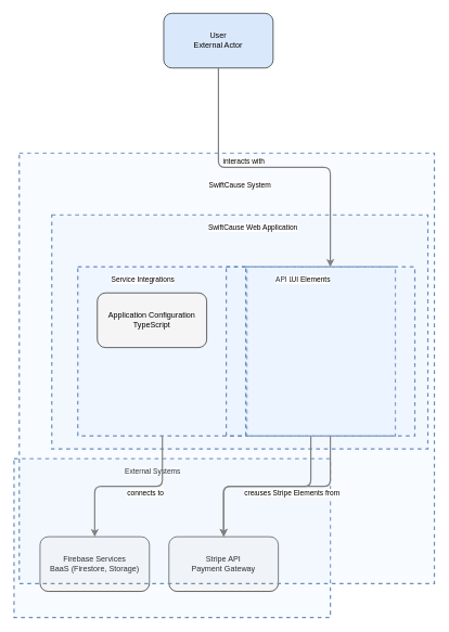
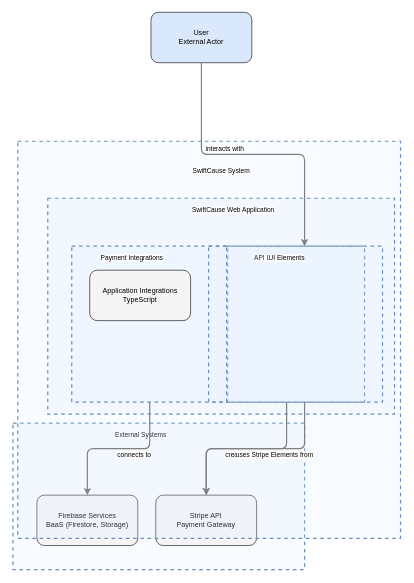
  <mxCell id="0" />
  <mxCell id="1" parent="0" />
  <mxCell id="2" value="" style="html=1;whiteSpace=wrap;container=1;fillColor=#dae8fc;strokeColor=#6c8ebf;dashed=1;fillOpacity=20;strokeWidth=2;containerType=none;recursiveResize=0;movable=1;resizable=1;autosize=0;dropTarget=0" vertex="1" parent="8"><mxGeometry x="40" y="80" width="260" height="260" as="geometry" /></mxCell>
- <mxCell id="3" value="Service Integrations" style="edgeLabel;html=1;align=center;verticalAlign=middle;resizable=0;labelBackgroundColor=white;spacing=5" vertex="1" parent="8"><mxGeometry x="48" y="88" width="184" height="24" as="geometry" /></mxCell>
+ <mxCell id="3" value="Payment Integrations" style="edgeLabel;html=1;align=center;verticalAlign=middle;resizable=0;labelBackgroundColor=white;spacing=5" vertex="1" parent="8"><mxGeometry x="48" y="88" width="184" height="24" as="geometry" /></mxCell>
  <mxCell id="4" value="" style="html=1;whiteSpace=wrap;container=1;fillColor=#dae8fc;strokeColor=#6c8ebf;dashed=1;fillOpacity=20;strokeWidth=2;containerType=none;recursiveResize=0;movable=1;resizable=1;autosize=0;dropTarget=0" vertex="1" parent="8"><mxGeometry x="268.158" y="80" width="260" height="260" as="geometry" /></mxCell>
  <mxCell id="5" value="API Layer" style="edgeLabel;html=1;align=center;verticalAlign=middle;resizable=0;labelBackgroundColor=white;spacing=5" vertex="1" parent="8"><mxGeometry x="276.158" y="88" width="184" height="24" as="geometry" /></mxCell>
  <mxCell id="6" value="" style="html=1;whiteSpace=wrap;container=1;fillColor=#dae8fc;strokeColor=#6c8ebf;dashed=1;fillOpacity=20;strokeWidth=2;containerType=none;recursiveResize=0;movable=1;resizable=1;autosize=0;dropTarget=0" vertex="1" parent="8"><mxGeometry x="298.158" y="80" width="260" height="260" as="geometry" /></mxCell>
  <mxCell id="7" value="UI Elements" style="edgeLabel;html=1;align=center;verticalAlign=middle;resizable=0;labelBackgroundColor=white;spacing=5" vertex="1" parent="8"><mxGeometry x="306.158" y="88" width="184" height="24" as="geometry" /></mxCell>
  <mxCell id="8" value="" style="html=1;whiteSpace=wrap;container=1;fillColor=#dae8fc;strokeColor=#6c8ebf;dashed=1;fillOpacity=20;strokeWidth=2;containerType=none;recursiveResize=0;movable=1;resizable=1;autosize=0;dropTarget=0" vertex="1" parent="12"><mxGeometry x="50" y="95" width="578.158" height="360" as="geometry" /></mxCell>
  <mxCell id="9" value="SwiftCause Web Application" style="edgeLabel;html=1;align=center;verticalAlign=middle;resizable=0;labelBackgroundColor=white;spacing=5" vertex="1" parent="12"><mxGeometry x="108" y="103" width="502.158" height="24" as="geometry" /></mxCell>
  <mxCell id="10" value="" style="html=1;whiteSpace=wrap;container=1;fillColor=#dae8fc;strokeColor=#6c8ebf;dashed=1;fillOpacity=20;strokeWidth=2;containerType=none;recursiveResize=0;movable=1;resizable=1;autosize=0;dropTarget=0" vertex="1" parent="1"><mxGeometry x="20.947" y="705" width="486.316" height="244.079" as="geometry" /></mxCell>
  <mxCell id="11" value="External Systems" style="edgeLabel;html=1;align=center;verticalAlign=middle;resizable=0;labelBackgroundColor=white;spacing=5" vertex="1" parent="1"><mxGeometry x="28.947" y="713" width="410.316" height="24" as="geometry" /></mxCell>
  <mxCell id="12" value="" style="html=1;whiteSpace=wrap;container=1;fillColor=#dae8fc;strokeColor=#6c8ebf;dashed=1;fillOpacity=20;strokeWidth=2;containerType=none;recursiveResize=0;movable=1;resizable=1;autosize=0;dropTarget=0" vertex="1" parent="1"><mxGeometry x="29" y="235" width="638.158" height="662" as="geometry" /></mxCell>
  <mxCell id="13" value="SwiftCause System" style="edgeLabel;html=1;align=center;verticalAlign=middle;resizable=0;labelBackgroundColor=white;spacing=5" vertex="1" parent="1"><mxGeometry x="87" y="273" width="562.158" height="24" as="geometry" /></mxCell>
  <mxCell id="14" value="User&lt;br&gt;External Actor" style="rounded=1;whiteSpace=wrap;html=1;fillColor=#dae8fc;" vertex="1" parent="1"><mxGeometry x="251.079" y="20" width="168.158" height="84.079" as="geometry" /></mxCell>
  <mxCell id="15" value="Stripe API&lt;br&gt;Payment Gateway" style="rounded=1;whiteSpace=wrap;html=1;fillColor=#f5f5f5" vertex="1" parent="10"><mxGeometry x="238.158" y="120" width="168.158" height="84.079" as="geometry" /></mxCell>
  <mxCell id="16" value="Firebase Services&lt;br&gt;BaaS (Firestore, Storage)" style="rounded=1;whiteSpace=wrap;html=1;fillColor=#f5f5f5" vertex="1" parent="10"><mxGeometry x="40" y="120" width="168.158" height="84.079" as="geometry" /></mxCell>
- <mxCell id="17" value="Application Configuration&lt;br&gt;TypeScript" style="rounded=1;whiteSpace=wrap;html=1;fillColor=#f5f5f5" vertex="1" parent="8"><mxGeometry x="70" y="120" width="168.158" height="84.079" as="geometry" /></mxCell>
+ <mxCell id="17" value="Application Integrations&lt;br&gt;TypeScript" style="rounded=1;whiteSpace=wrap;html=1;fillColor=#f5f5f5" vertex="1" parent="8"><mxGeometry x="70" y="120" width="168.158" height="84.079" as="geometry" /></mxCell>
  <mxCell id="18" style="edgeStyle=orthogonalEdgeStyle;rounded=1;orthogonalLoop=1;jettySize=auto;html=1;strokeColor=#808080;strokeWidth=2;jumpStyle=arc;jumpSize=10;spacing=15;labelBackgroundColor=white;labelBorderColor=none" edge="1" parent="1" source="14" target="6"><mxGeometry relative="1" as="geometry" /></mxCell>
  <mxCell id="19" value="interacts with" style="edgeLabel;html=1;align=center;verticalAlign=middle;resizable=0;points=[];" vertex="1" connectable="0" parent="18"><mxGeometry x="-0.2" y="10" relative="1" as="geometry"><mxPoint as="offset" /></mxGeometry></mxCell>
  <mxCell id="20" style="edgeStyle=orthogonalEdgeStyle;rounded=1;orthogonalLoop=1;jettySize=auto;html=1;strokeColor=#808080;strokeWidth=2;jumpStyle=arc;jumpSize=10;spacing=15;labelBackgroundColor=white;labelBorderColor=none" edge="1" parent="1" source="4" target="15"><mxGeometry relative="1" as="geometry" /></mxCell>
  <mxCell id="21" value="creates payment intent via" style="edgeLabel;html=1;align=center;verticalAlign=middle;resizable=0;points=[];" vertex="1" connectable="0" parent="20"><mxGeometry x="-0.2" y="10" relative="1" as="geometry"><mxPoint as="offset" /></mxGeometry></mxCell>
  <mxCell id="22" style="edgeStyle=orthogonalEdgeStyle;rounded=1;orthogonalLoop=1;jettySize=auto;html=1;strokeColor=#808080;strokeWidth=2;jumpStyle=arc;jumpSize=10;spacing=15;labelBackgroundColor=white;labelBorderColor=none" edge="1" parent="1" source="6" target="15"><mxGeometry relative="1" as="geometry" /></mxCell>
  <mxCell id="23" value="uses Stripe Elements from" style="edgeLabel;html=1;align=center;verticalAlign=middle;resizable=0;points=[];" vertex="1" connectable="0" parent="22"><mxGeometry x="-0.2" y="10" relative="1" as="geometry"><mxPoint as="offset" /></mxGeometry></mxCell>
  <mxCell id="24" style="edgeStyle=orthogonalEdgeStyle;rounded=1;orthogonalLoop=1;jettySize=auto;html=1;strokeColor=#808080;strokeWidth=2;jumpStyle=arc;jumpSize=10;spacing=15;labelBackgroundColor=white;labelBorderColor=none" edge="1" parent="1" source="2" target="16"><mxGeometry relative="1" as="geometry" /></mxCell>
  <mxCell id="25" value="connects to" style="edgeLabel;html=1;align=center;verticalAlign=middle;resizable=0;points=[];" vertex="1" connectable="0" parent="24"><mxGeometry x="-0.2" y="10" relative="1" as="geometry"><mxPoint as="offset" /></mxGeometry></mxCell>
